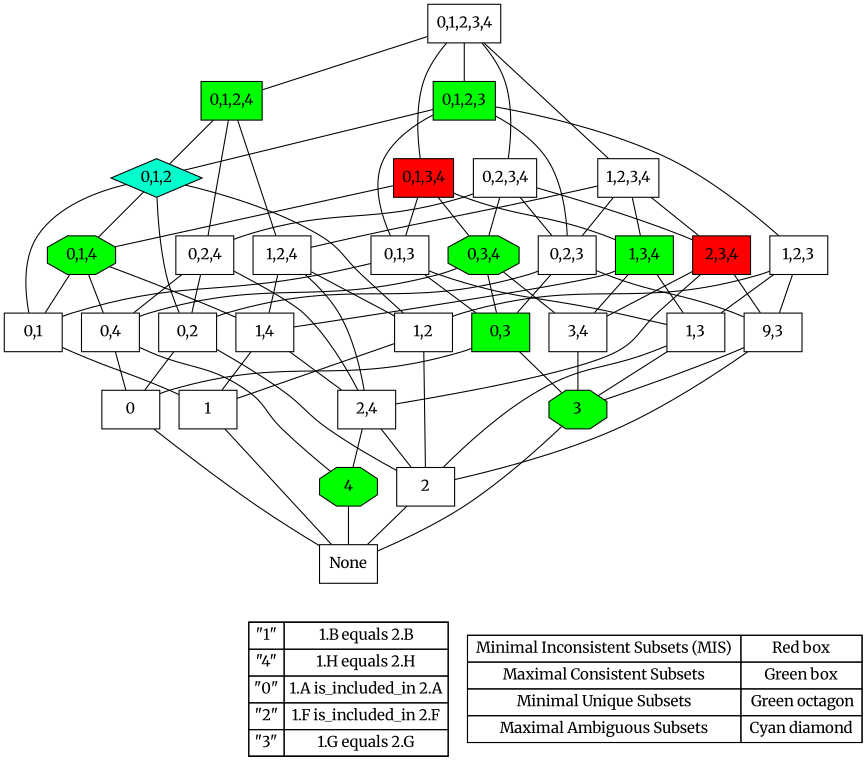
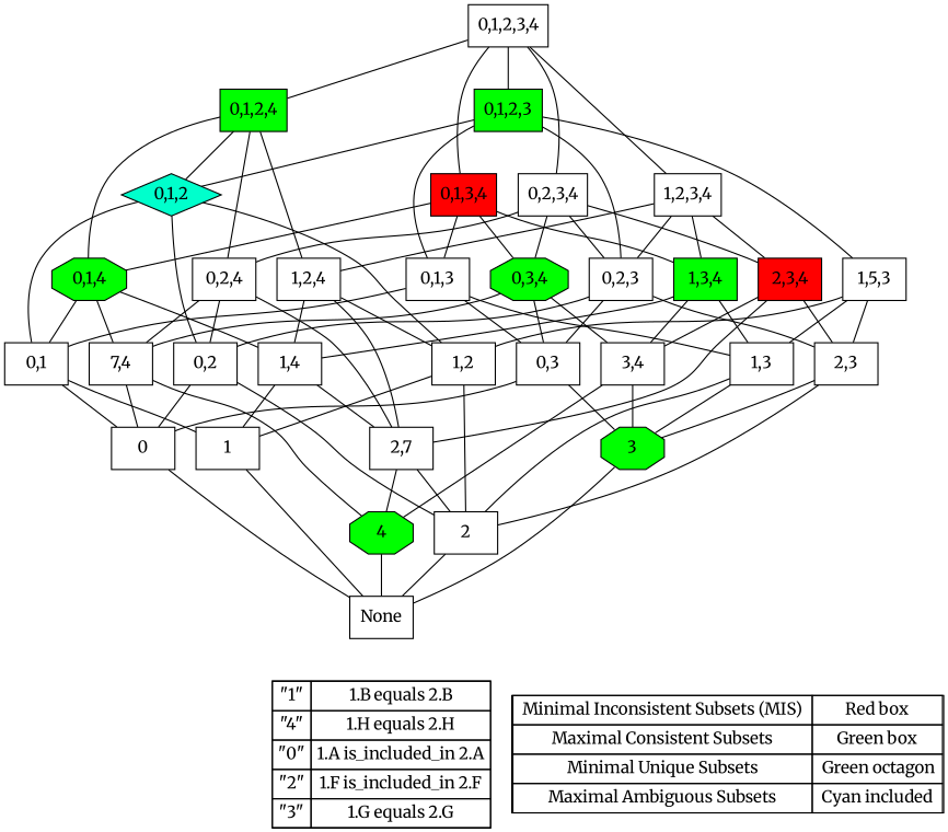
  digraph {
    fontname=Merriweather
    rankdir=BT
    node [fillcolor="#FFFFFF" fontname=Merriweather shape=box style=filled]
    edge [fontname=Merriweather arrowhead=none]
    n1 [fillcolor=white label=<   <TABLE BORDER="0" CELLBORDER="1" CELLSPACING="0" CELLPADDING="4">  <TR>   <TD>"1"</TD>   <TD>1.B equals 2.B</TD>   </TR>  <TR>   <TD>"4"</TD>   <TD>1.H equals 2.H</TD>   </TR>  <TR>   <TD>"0"</TD>   <TD>1.A is_included_in 2.A</TD>   </TR>  <TR>   <TD>"2"</TD>   <TD>1.F is_included_in 2.F</TD>   </TR>  <TR>   <TD>"3"</TD>   <TD>1.G equals 2.G</TD>   </TR>  </TABLE>   > margin=0 style=""]
-   n2 [fillcolor=white label=<   <TABLE BORDER="0" CELLBORDER="1" CELLSPACING="0" CELLPADDING="4">  <TR>   <TD> Minimal Inconsistent Subsets (MIS) </TD>   <TD> Red box </TD>   </TR>  <TR>   <TD> Maximal Consistent Subsets </TD>   <TD> Green box </TD>   </TR>  <TR>   <TD> Minimal Unique Subsets </TD>   <TD> Green octagon</TD>   </TR>  <TR>   <TD> Maximal Ambiguous Subsets </TD>   <TD> Cyan diamond </TD>   </TR>  </TABLE>   > margin=0 style=""]
+   n2 [fillcolor=white label=<   <TABLE BORDER="0" CELLBORDER="1" CELLSPACING="0" CELLPADDING="4">  <TR>   <TD> Minimal Inconsistent Subsets (MIS) </TD>   <TD> Red box </TD>   </TR>  <TR>   <TD> Maximal Consistent Subsets </TD>   <TD> Green box </TD>   </TR>  <TR>   <TD> Minimal Unique Subsets </TD>   <TD> Green octagon</TD>   </TR>  <TR>   <TD> Maximal Ambiguous Subsets </TD>   <TD> Cyan included </TD>   </TR>  </TABLE>   > margin=0 style=""]
    None
    0
    1
    2
    3 [fillcolor="#00FF00" shape=octagon]
    4 [fillcolor="#00FF00" shape=octagon]
    "0,1"
    "0,2"
-   "0,3" [fillcolor="#00FF00"]
-   "0,4"
+   "0,3"
+   "0,4" [label="7,4"]
    "1,2"
    "1,4"
    "1,3"
-   "2,3" [label="9,3"]
-   "2,4"
+   "2,3"
+   "2,4" [label="2,7"]
    "3,4"
    "0,1,2" [fillcolor="#00FFCC" shape=diamond]
    "0,1,3"
    "0,1,4" [fillcolor="#00FF00" shape=octagon]
    "0,2,3"
    "0,2,4"
    "0,3,4" [fillcolor="#00FF00" shape=octagon]
-   "1,2,3"
+   "1,2,3" [label="1,5,3"]
    "1,2,4"
    "1,3,4" [fillcolor="#00FF00"]
    "0,1,2,3" [fillcolor="#00FF00"]
    "0,1,2,4" [fillcolor="#00FF00"]
    "0,1,3,4" [fillcolor="#FF0000"]
    "2,3,4" [fillcolor="#FF0000"]
    "0,2,3,4"
    "1,2,3,4"
    "0,1,2,3,4"
    subgraph sub_1 {
      rank=top
      n1
    }
    subgraph sub_2 {
      rank=top
      n2
    }
    n1 -> None [style=invis arrowhead=""]
    None -> 0
    None -> 1
    None -> 2
    None -> 3
    None -> 4
+   0 -> "0,1"
    0 -> "0,2"
    0 -> "0,3"
    0 -> "0,4"
    1 -> "0,1"
    1 -> "1,2"
    1 -> "1,4"
    2 -> "0,2"
    2 -> "1,2"
    2 -> "1,3"
    2 -> "2,3"
    2 -> "2,4"
    3 -> "0,3"
    3 -> "1,3"
    3 -> "2,3"
    3 -> "3,4"
    4 -> "0,4"
    4 -> "2,4"
+   4 -> "3,4"
    "0,1" -> "0,1,2"
    "0,1" -> "0,1,3"
    "0,1" -> "0,1,4"
    "0,2" -> "0,1,2"
    "0,2" -> "0,2,3"
    "0,2" -> "0,2,4"
    "0,3" -> "0,1,3"
    "0,3" -> "0,2,3"
    "0,3" -> "0,3,4"
    "0,4" -> "0,1,4"
    "0,4" -> "0,2,4"
    "0,4" -> "0,3,4"
    "1,2" -> "0,1,2"
    "1,2" -> "1,2,3"
    "1,2" -> "1,2,4"
    "1,4" -> "0,1,4"
    "1,4" -> "1,2,4"
    "1,4" -> "1,3,4"
    "1,3" -> "0,1,3"
    "1,3" -> "1,2,3"
    "1,3" -> "1,3,4"
    "2,3" -> "0,2,3"
    "2,3" -> "1,2,3"
    "2,3" -> "2,3,4"
    "2,4" -> "1,4"
    "2,4" -> "0,2,4"
    "2,4" -> "1,2,4"
    "2,4" -> "2,3,4"
    "3,4" -> "0,3,4"
    "3,4" -> "1,3,4"
    "3,4" -> "2,3,4"
    "0,1,2" -> "0,1,2,3"
    "0,1,2" -> "0,1,2,4"
    "0,1,3" -> "0,1,2,3"
    "0,1,3" -> "0,1,3,4"
-   "0,1,4" -> "0,1,2"
+   "0,1,4" -> "0,1,2,4"
    "0,1,4" -> "0,1,3,4"
    "0,2,3" -> "0,1,2,3"
    "0,2,3" -> "0,2,3,4"
    "0,2,3" -> "1,2,3,4"
    "0,2,4" -> "0,1,2,4"
    "0,2,4" -> "0,2,3,4"
    "0,3,4" -> "0,1,3,4"
    "0,3,4" -> "0,2,3,4"
    "1,2,3" -> "0,1,2,3"
    "1,2,4" -> "0,1,2,4"
    "1,2,4" -> "1,2,3,4"
    "1,3,4" -> "0,1,3,4"
    "1,3,4" -> "1,2,3,4"
    "0,1,2,3" -> "0,1,2,3,4"
    "0,1,2,4" -> "0,1,2,3,4"
    "0,1,3,4" -> "0,1,2,3,4"
    "2,3,4" -> "0,2,3,4"
    "2,3,4" -> "1,2,3,4"
    "0,2,3,4" -> "0,1,2,3,4"
    "1,2,3,4" -> "0,1,2,3,4"
  }
